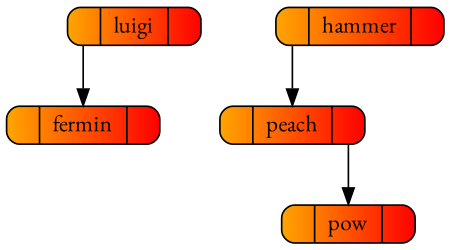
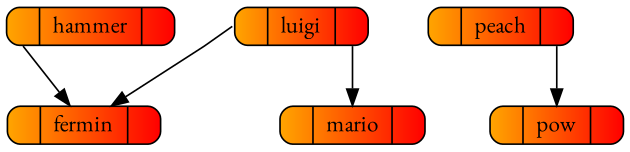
  digraph {
    fontname="EB Garamond"
    nodesep=0.5
    ordering=out
    rankdir=TB
    splines=compound
    node [fillcolor="orange:red" fontname="EB Garamond" shape=record style="rounded,filled"]
    edge [fontname="EB Garamond" tailport=izquierda]
    n1 [height=0.2 label="<izquierda>|fermin|<derecha>" width=0.7]
    n2 [height=0.2 label="<izquierda>|hammer|<derecha>" width=0.7]
    n3 [height=0.2 label="<izquierda>|luigi|<derecha>" width=0.7]
+   n4 [height=0.2 label="<izquierda>|mario|<derecha>" width=0.7]
    n5 [height=0.2 label="<izquierda>|peach|<derecha>" width=0.7]
    n6 [height=0.2 label="<izquierda>|pow|<derecha>" width=0.7]
-   n2 -> n5
+   n2 -> n1
    n3 -> n1
+   n3 -> n4 [tailport=derecha]
    n5 -> n6 [tailport=derecha]
  }
